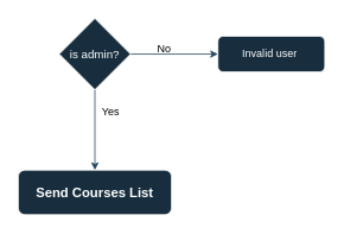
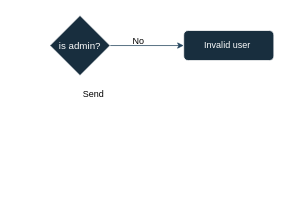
  <mxCell id="0" />
  <mxCell id="1" parent="0" />
  <mxCell id="2" value="" style="edgeStyle=orthogonalEdgeStyle;rounded=0;orthogonalLoop=1;jettySize=auto;html=1;strokeColor=#23445D;" edge="1" parent="1"><mxGeometry relative="1" as="geometry"><mxPoint x="146" y="60" as="sourcePoint" /><mxPoint x="244" y="60" as="targetPoint" /></mxGeometry></mxCell>
  <mxCell id="3" value="Invalid user&amp;nbsp;" style="rounded=1;whiteSpace=wrap;html=1;strokeColor=#FFFFFF;fontColor=#FFFFFF;fillColor=#182E3E;" vertex="1" parent="1"><mxGeometry x="244" y="40" width="120" height="40" as="geometry" /></mxCell>
- <mxCell id="4" value="" style="edgeStyle=orthogonalEdgeStyle;rounded=0;orthogonalLoop=1;jettySize=auto;html=1;strokeColor=#23445D;" edge="1" parent="1" source="5" target="7"><mxGeometry relative="1" as="geometry" /></mxCell>
  <mxCell id="5" value="is admin?" style="rhombus;whiteSpace=wrap;html=1;strokeColor=#FFFFFF;fontColor=#FFFFFF;fillColor=#182E3E;fontSize=13;" vertex="1" parent="1"><mxGeometry x="66" y="20" width="80" height="80" as="geometry" /></mxCell>
  <mxCell id="6" value="No" style="text;html=1;strokeColor=none;fillColor=none;align=center;verticalAlign=middle;whiteSpace=wrap;rounded=0;fontColor=default;" vertex="1" parent="1"><mxGeometry x="154" y="40" width="60" height="30" as="geometry" /></mxCell>
- <mxCell id="7" value="Send Courses List" style="rounded=1;whiteSpace=wrap;html=1;strokeColor=#FFFFFF;fontColor=#FFFFFF;fillColor=#182E3E;fontStyle=1;fontSize=15;" vertex="1" parent="1"><mxGeometry x="20" y="190" width="172" height="50" as="geometry" /></mxCell>
- <mxCell id="8" value="Yes" style="text;html=1;strokeColor=none;fillColor=none;align=center;verticalAlign=middle;whiteSpace=wrap;rounded=0;fontColor=default;" vertex="1" parent="1"><mxGeometry x="94" y="110" width="60" height="30" as="geometry" /></mxCell>
+ <mxCell id="8" value="Send" style="text;html=1;strokeColor=none;fillColor=none;align=center;verticalAlign=middle;whiteSpace=wrap;rounded=0;fontColor=default;" vertex="1" parent="1"><mxGeometry x="94" y="110" width="60" height="30" as="geometry" /></mxCell>
